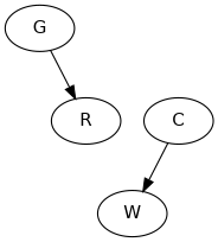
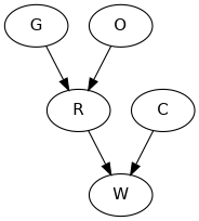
  digraph {
    fontname="DejaVu Sans"
    node [fontname="DejaVu Sans"]
    edge [fontname="DejaVu Sans"]
    G
    R
    W
+   O
    C
    G -> R
+   R -> W
+   O -> R
    C -> W
  }
